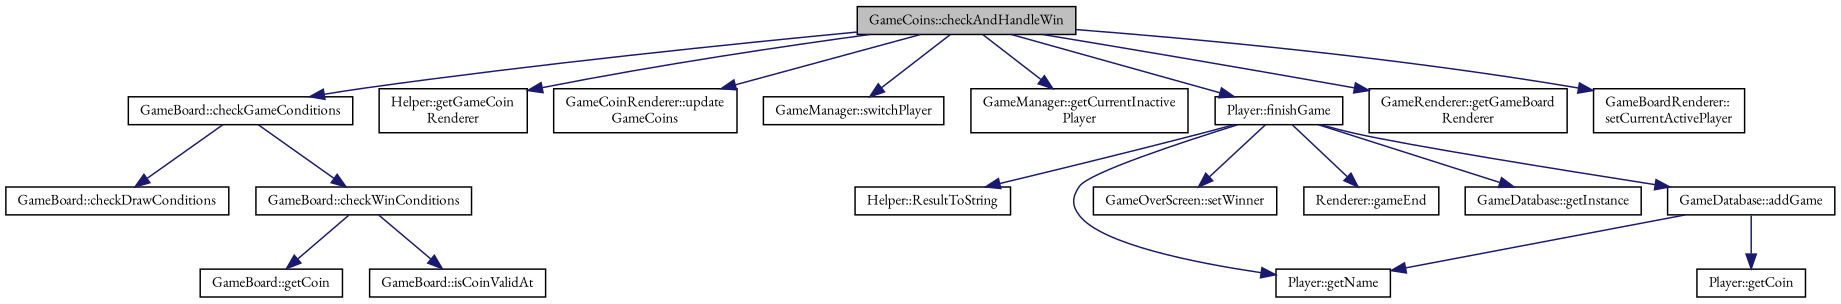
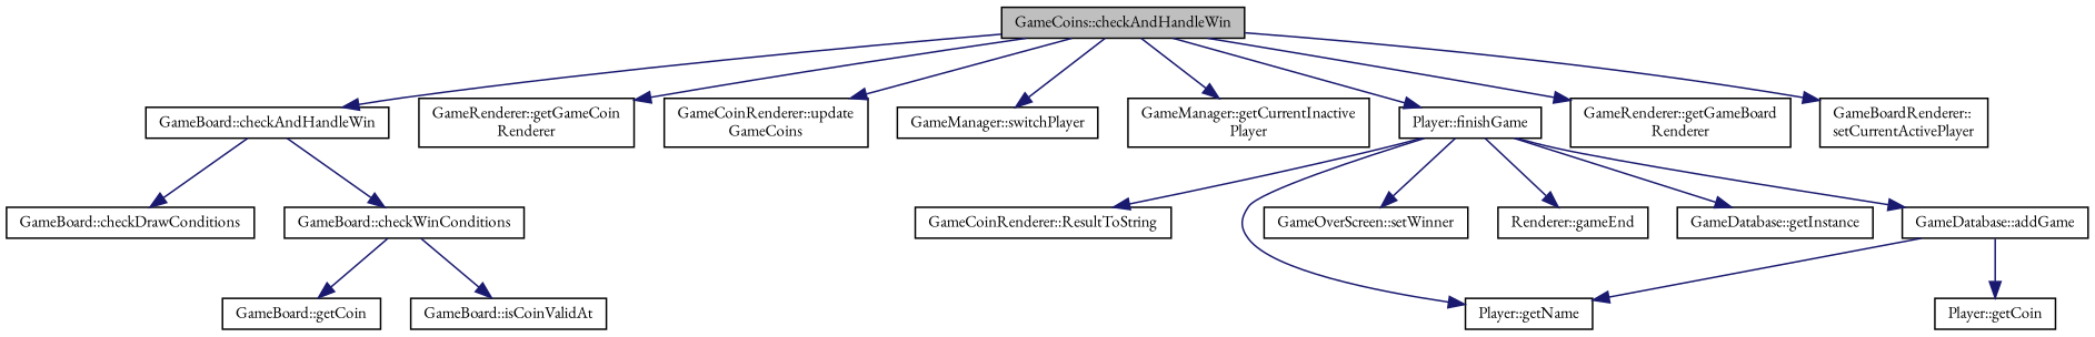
  digraph {
    fontname="EB Garamond"
    rankdir=TB
    node [color=black fillcolor=white fontname="EB Garamond" fontsize=10 shape=record style=filled]
    edge [color=midnightblue fontname="EB Garamond" fontsize=10 labelfontname=Helvetica labelfontsize=10 style=solid]
    n1 [fillcolor=grey75 fontcolor=black height=0.2 label="GameCoins::checkAndHandleWin" width=0.4]
-   n2 [height=0.2 label="GameBoard::checkGameConditions" width=0.4]
-   n3 [height=0.2 label="Helper::getGameCoin\lRenderer" width=0.4]
+   n2 [height=0.2 label="GameBoard::checkAndHandleWin" width=0.4]
+   n3 [height=0.2 label="GameRenderer::getGameCoin\lRenderer" width=0.4]
    n4 [height=0.2 label="GameCoinRenderer::update\lGameCoins" width=0.4]
    n5 [height=0.2 label="GameManager::switchPlayer" width=0.4]
    n6 [height=0.2 label="GameManager::getCurrentInactive\lPlayer" width=0.4]
    n7 [height=0.2 label="Player::finishGame" width=0.4]
    n8 [height=0.2 label="GameRenderer::getGameBoard\lRenderer" width=0.4]
    n9 [height=0.2 label="GameBoardRenderer::\lsetCurrentActivePlayer" width=0.4]
    n10 [height=0.2 label="GameBoard::checkDrawConditions" width=0.4]
    n11 [height=0.2 label="GameBoard::checkWinConditions" width=0.4]
-   n12 [height=0.2 label="Helper::ResultToString" width=0.4]
+   n12 [height=0.2 label="GameCoinRenderer::ResultToString" width=0.4]
    n13 [height=0.2 label="Player::getName" width=0.4]
    n14 [height=0.2 label="GameOverScreen::setWinner" width=0.4]
    n15 [height=0.2 label="Renderer::gameEnd" width=0.4]
    n16 [height=0.2 label="GameDatabase::getInstance" width=0.4]
    n17 [height=0.2 label="GameDatabase::addGame" width=0.4]
    n18 [height=0.2 label="GameBoard::getCoin" width=0.4]
    n19 [height=0.2 label="GameBoard::isCoinValidAt" width=0.4]
    n20 [height=0.2 label="Player::getCoin" width=0.4]
    n1 -> n2
    n1 -> n3
    n1 -> n4
    n1 -> n5
    n1 -> n6
    n1 -> n7
    n1 -> n8
    n1 -> n9
    n2 -> n10
    n2 -> n11
    n7 -> n12
    n7 -> n13
    n7 -> n14
    n7 -> n15
    n7 -> n16
    n7 -> n17
    n11 -> n18
    n11 -> n19
    n17 -> n13
    n17 -> n20
  }
